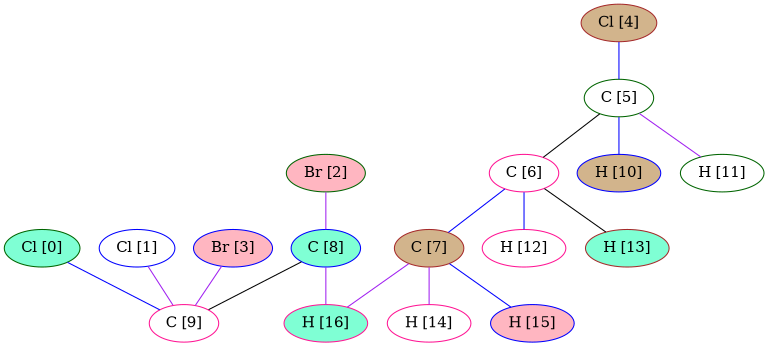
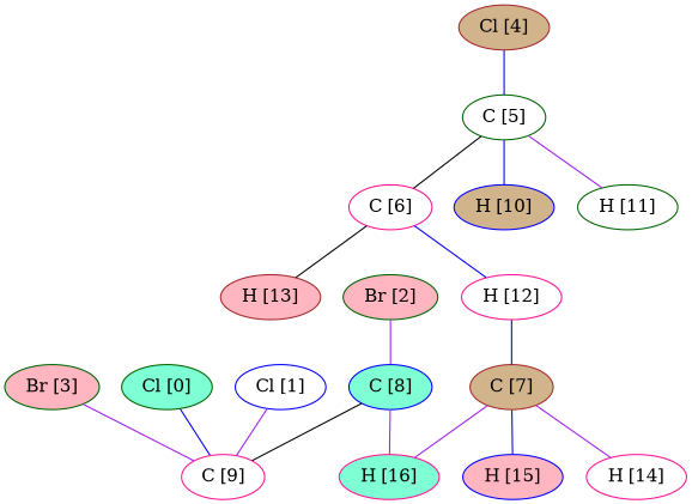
  graph {
    node [color=darkgreen fillcolor=white style=filled]
    edge [color=purple]
    n1 [fillcolor=aquamarine label="Cl [0]"]
    n2 [color=deeppink label="C [9]"]
    n3 [color=blue label="Cl [1]"]
    n4 [fillcolor=lightpink label="Br [2]"]
    n5 [color=blue fillcolor=aquamarine label="C [8]"]
    n6 [color=deeppink fillcolor=aquamarine label="H [16]"]
-   n7 [color=blue fillcolor=lightpink label="Br [3]"]
+   n7 [fillcolor=lightpink label="Br [3]"]
    n8 [color=brown fillcolor=tan label="Cl [4]"]
    n9 [label="C [5]"]
    n10 [color=deeppink label="C [6]"]
    n11 [color=blue fillcolor=tan label="H [10]"]
    n12 [label="H [11]"]
    n13 [color=brown fillcolor=tan label="C [7]"]
    n14 [color=deeppink label="H [12]"]
-   n15 [color=brown fillcolor=aquamarine label="H [13]"]
+   n15 [color=brown fillcolor=lightpink label="H [13]"]
    n16 [color=deeppink label="H [14]"]
    n17 [color=blue fillcolor=lightpink label="H [15]"]
    n1 -- n2 [color=blue]
    n3 -- n2
    n4 -- n5
    n5 -- n2 [color=black]
    n5 -- n6
    n7 -- n2
    n8 -- n9 [color=blue]
    n9 -- n10 [color=black]
    n9 -- n11 [color=blue]
    n9 -- n12
-   n10 -- n13 [color=blue]
+   n14 -- n13 [color=blue]
    n10 -- n14 [color=blue]
    n10 -- n15 [color=black]
    n13 -- n6
    n13 -- n16
    n13 -- n17 [color=blue]
  }
